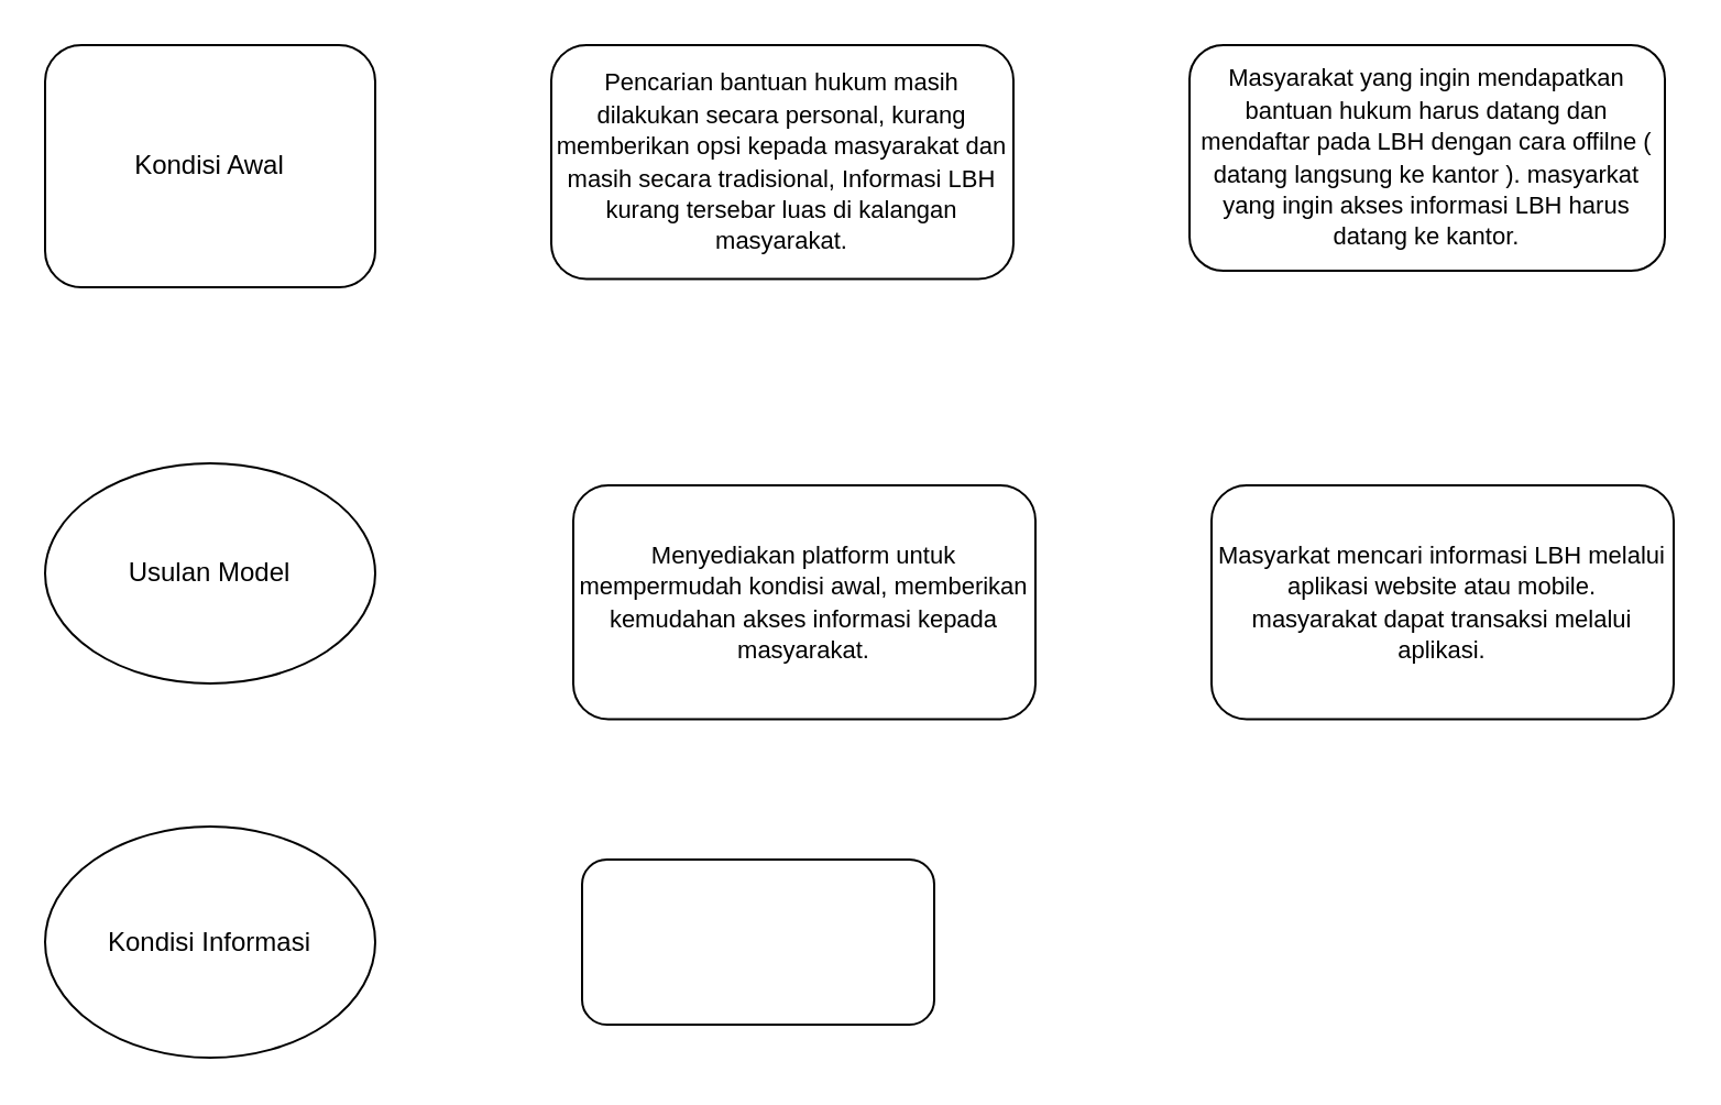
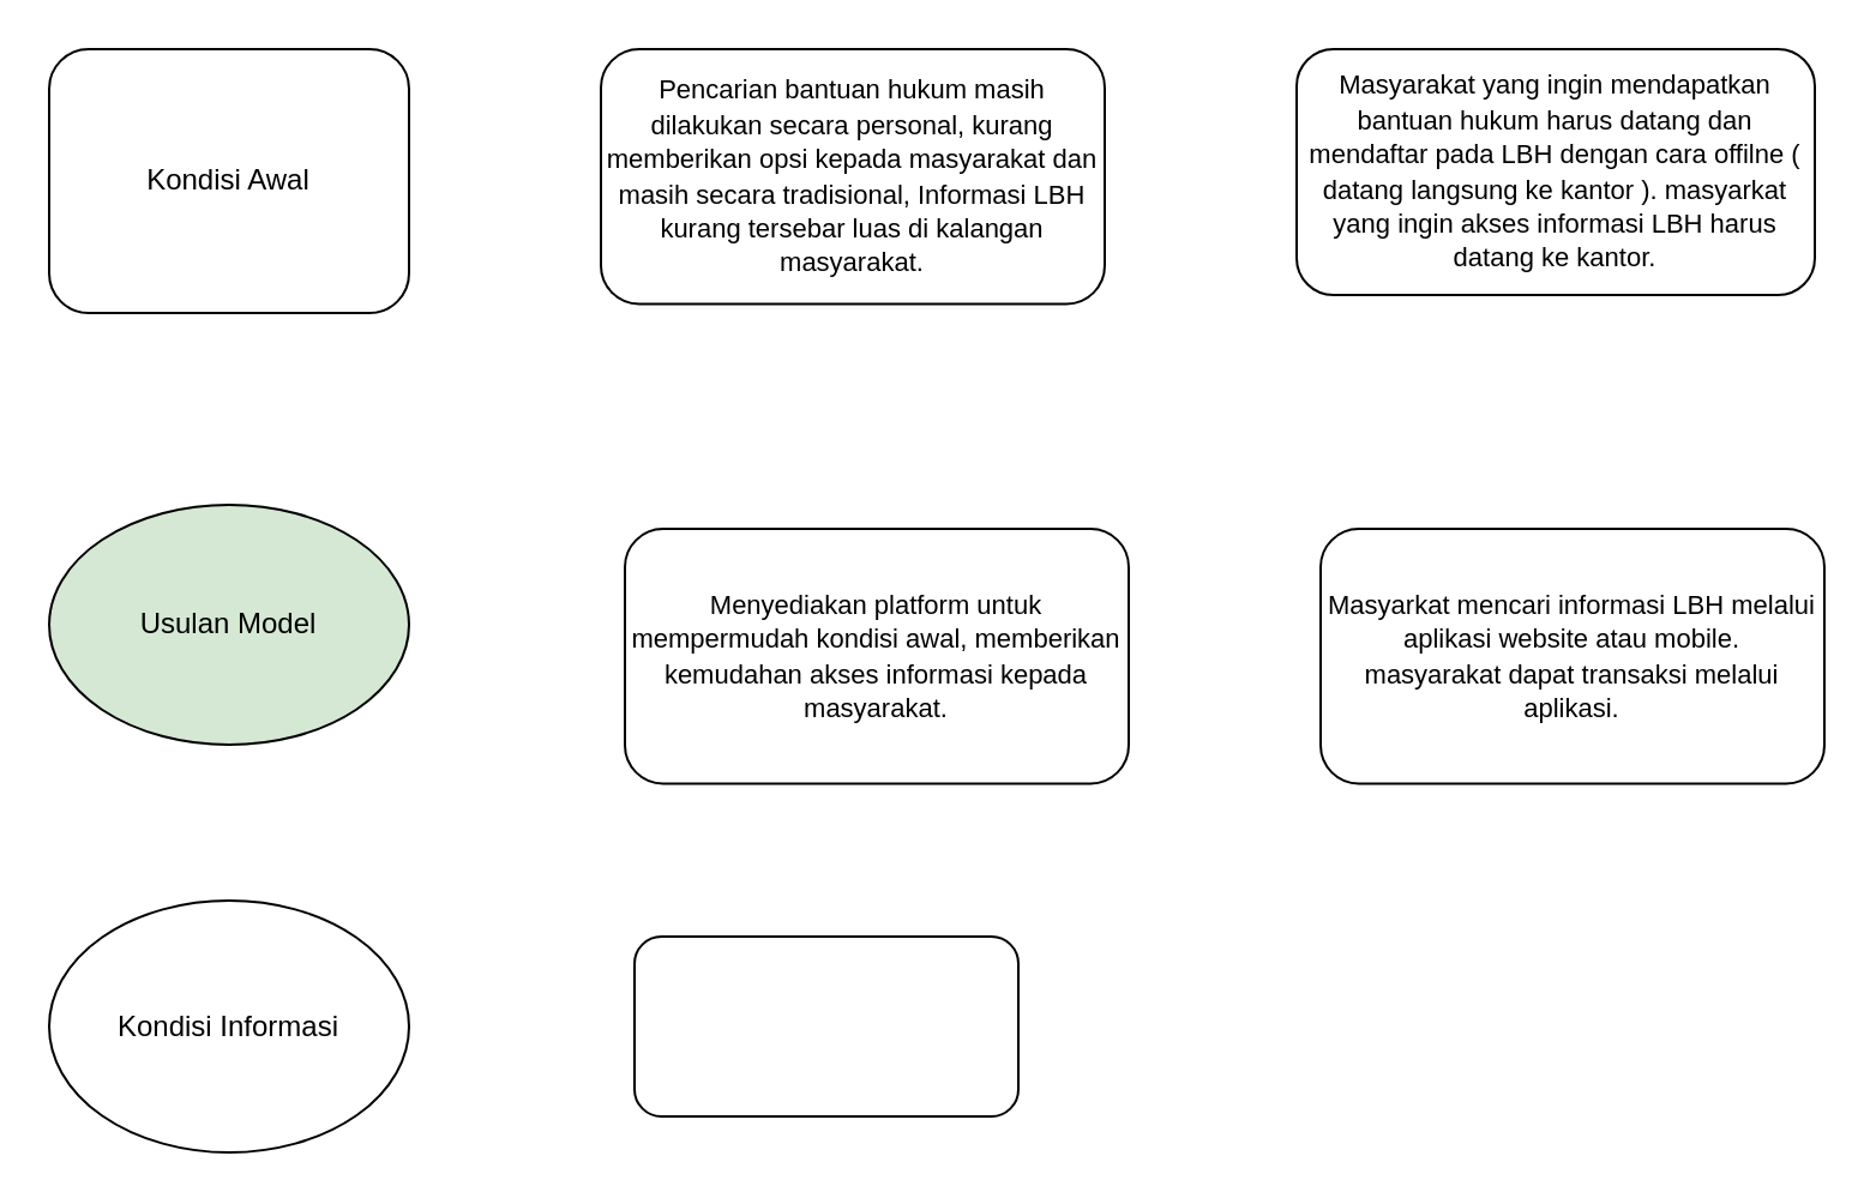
  <mxCell id="0" />
  <mxCell id="1" parent="0" />
  <mxCell id="2" value="Kondisi Awal" style="whiteSpace=wrap;html=1;rounded=1;" vertex="1" parent="1"><mxGeometry x="20" y="20" width="150" height="110" as="geometry" /></mxCell>
- <mxCell id="3" value="Usulan Model" style="ellipse;whiteSpace=wrap;html=1;" vertex="1" parent="1"><mxGeometry x="20" y="210" width="150" height="100" as="geometry" /></mxCell>
+ <mxCell id="3" value="Usulan Model" style="ellipse;whiteSpace=wrap;html=1;fillColor=#d5e8d4;" vertex="1" parent="1"><mxGeometry x="20" y="210" width="150" height="100" as="geometry" /></mxCell>
  <mxCell id="4" value="Kondisi Informasi" style="ellipse;whiteSpace=wrap;html=1;" vertex="1" parent="1"><mxGeometry x="20" y="375" width="150" height="105" as="geometry" /></mxCell>
  <mxCell id="5" value="&lt;font style=&quot;font-size: 11px;&quot;&gt;Pencarian bantuan hukum masih dilakukan secara personal, kurang memberikan opsi kepada masyarakat dan masih secara tradisional, Informasi LBH kurang tersebar luas di kalangan masyarakat.&lt;/font&gt;" style="rounded=1;whiteSpace=wrap;html=1;" vertex="1" parent="1"><mxGeometry x="250" y="20" width="210" height="106.25" as="geometry" /></mxCell>
  <mxCell id="6" value="" style="rounded=1;whiteSpace=wrap;html=1;" vertex="1" parent="1"><mxGeometry x="264" y="390" width="160" height="75" as="geometry" /></mxCell>
  <mxCell id="7" value="&lt;font style=&quot;font-size: 11px;&quot;&gt;Masyarakat yang ingin mendapatkan bantuan hukum harus datang dan mendaftar pada LBH dengan cara offilne ( datang langsung ke kantor ). masyarkat yang ingin akses informasi LBH harus datang ke kantor.&lt;/font&gt;" style="rounded=1;whiteSpace=wrap;html=1;" vertex="1" parent="1"><mxGeometry x="540" y="20" width="216" height="102.5" as="geometry" /></mxCell>
  <mxCell id="8" value="&lt;font style=&quot;font-size: 11px;&quot;&gt;Menyediakan platform untuk mempermudah kondisi awal, memberikan kemudahan akses informasi kepada masyarakat.&lt;/font&gt;&lt;span style=&quot;color: rgba(0, 0, 0, 0); font-family: monospace; font-size: 0px; text-align: start; text-wrap: nowrap;&quot;&gt;%3CmxGraphModel%3E%3Croot%3E%3CmxCell%20id%3D%220%22%2F%3E%3CmxCell%20id%3D%221%22%20parent%3D%220%22%2F%3E%3CmxCell%20id%3D%222%22%20value%3D%22%26lt%3Bfont%20style%3D%26quot%3Bfont-size%3A%2011px%3B%26quot%3B%26gt%3BPencarian%20bantuan%20hukum%20masih%20dilakukan%20secara%20personal%2C%20kurang%20memberikan%20opsi%20kepada%20masyarakat%20dan%20masih%20secara%20tradisional%2C%20Informasi%20LBH%20kurang%20tersebar%20luas%20di%20kalangan%20masyarakat.%26lt%3B%2Ffont%26gt%3B%22%20style%3D%22rounded%3D1%3BwhiteSpace%3Dwrap%3Bhtml%3D1%3B%22%20vertex%3D%221%22%20parent%3D%221%22%3E%3CmxGeometry%20x%3D%22400%22%20y%3D%22140%22%20width%3D%22210%22%20height%3D%22106.25%22%20as%3D%22geometry%22%2F%3E%3C%2FmxCell%3E%3C%2Froot%3E%3C%2FmxGraphModel%3E&lt;/span&gt;" style="rounded=1;whiteSpace=wrap;html=1;" vertex="1" parent="1"><mxGeometry x="260" y="220" width="210" height="106.25" as="geometry" /></mxCell>
  <mxCell id="9" value="&lt;span style=&quot;font-size: 11px;&quot;&gt;Masyarkat mencari informasi LBH melalui aplikasi website atau mobile.&lt;/span&gt;&lt;div&gt;&lt;span style=&quot;font-size: 11px;&quot;&gt;masyarakat dapat transaksi melalui aplikasi.&lt;/span&gt;&lt;/div&gt;" style="rounded=1;whiteSpace=wrap;html=1;" vertex="1" parent="1"><mxGeometry x="550" y="220" width="210" height="106.25" as="geometry" /></mxCell>
